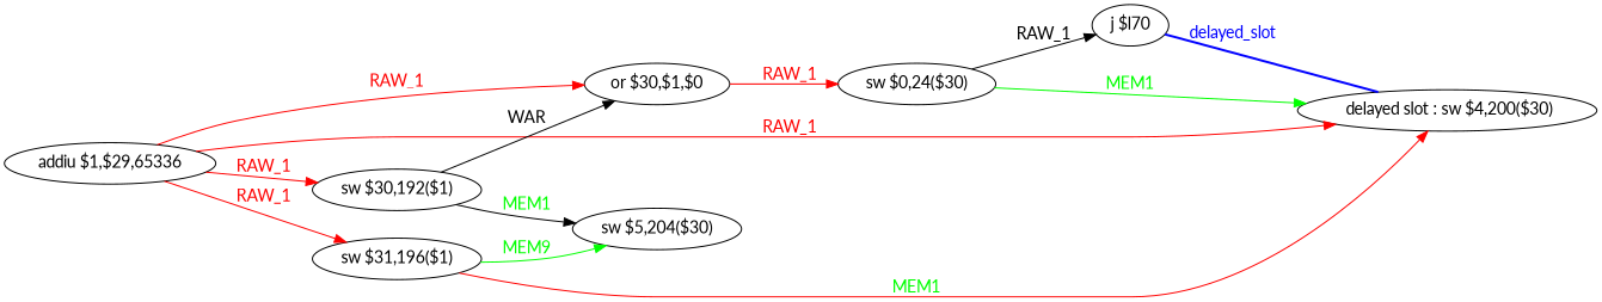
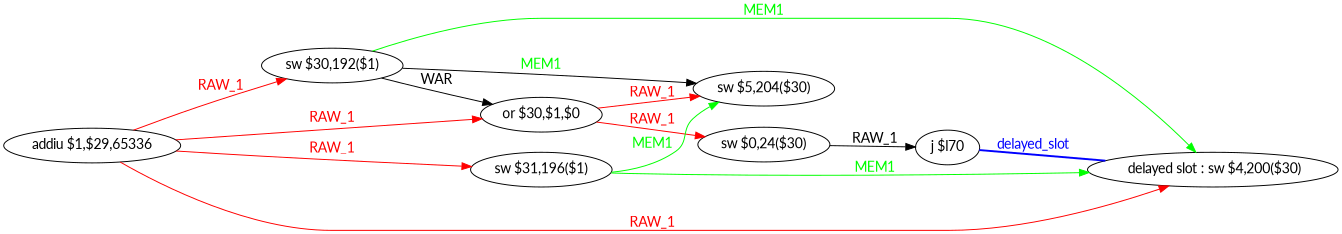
  digraph {
    fontname=Lato
    rankdir=LR
    node [fontname=Lato shape=ellipse]
    edge [color=red fontcolor=red fontname=Lato]
    n1 [label=" delayed slot : sw $4,200($30)"]
    n2 [label="j $l70"]
    n3 [label="addiu $1,$29,65336"]
    n4 [label="or $30,$1,$0"]
    n5 [label="sw $31,196($1)"]
    n6 [label="sw $30,192($1)"]
    n7 [label="sw $0,24($30)"]
    n8 [label="sw $5,204($30)"]
    n2 -> n1 [color=blue dir=none fontcolor=blue label=delayed_slot style=bold]
    n3 -> n1 [label=RAW_1]
    n3 -> n4 [label=RAW_1]
    n3 -> n5 [label=RAW_1]
    n3 -> n6 [label=RAW_1]
    n4 -> n7 [label=RAW_1]
-   n5 -> n1 [fontcolor=green label=MEM1]
-   n5 -> n8 [color=green fontcolor=green label=MEM9]
-   n7 -> n1 [color=green fontcolor=green label=MEM1]
+   n4 -> n8 [label=RAW_1]
+   n5 -> n1 [color=green fontcolor=green label=MEM1]
+   n5 -> n8 [color=green fontcolor=green label=MEM1]
+   n6 -> n1 [color=green fontcolor=green label=MEM1]
    n6 -> n4 [label=WAR color="" fontcolor=""]
    n6 -> n8 [color=black fontcolor=green label=MEM1]
    n7 -> n2 [label=RAW_1 color="" fontcolor=""]
  }
